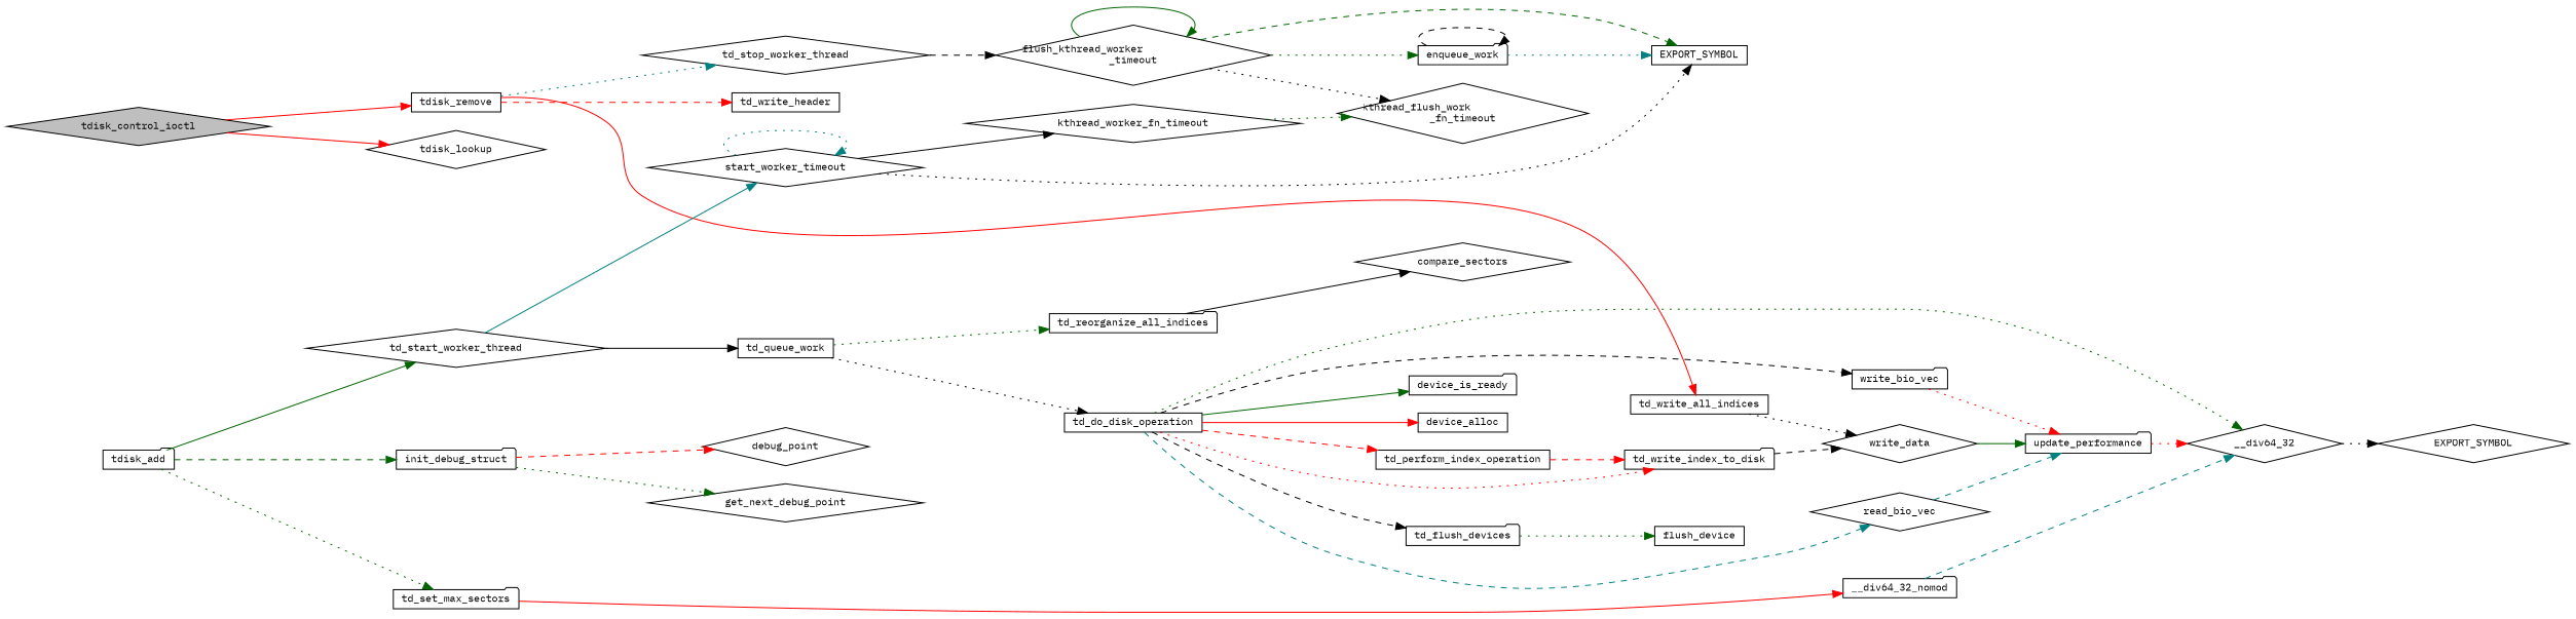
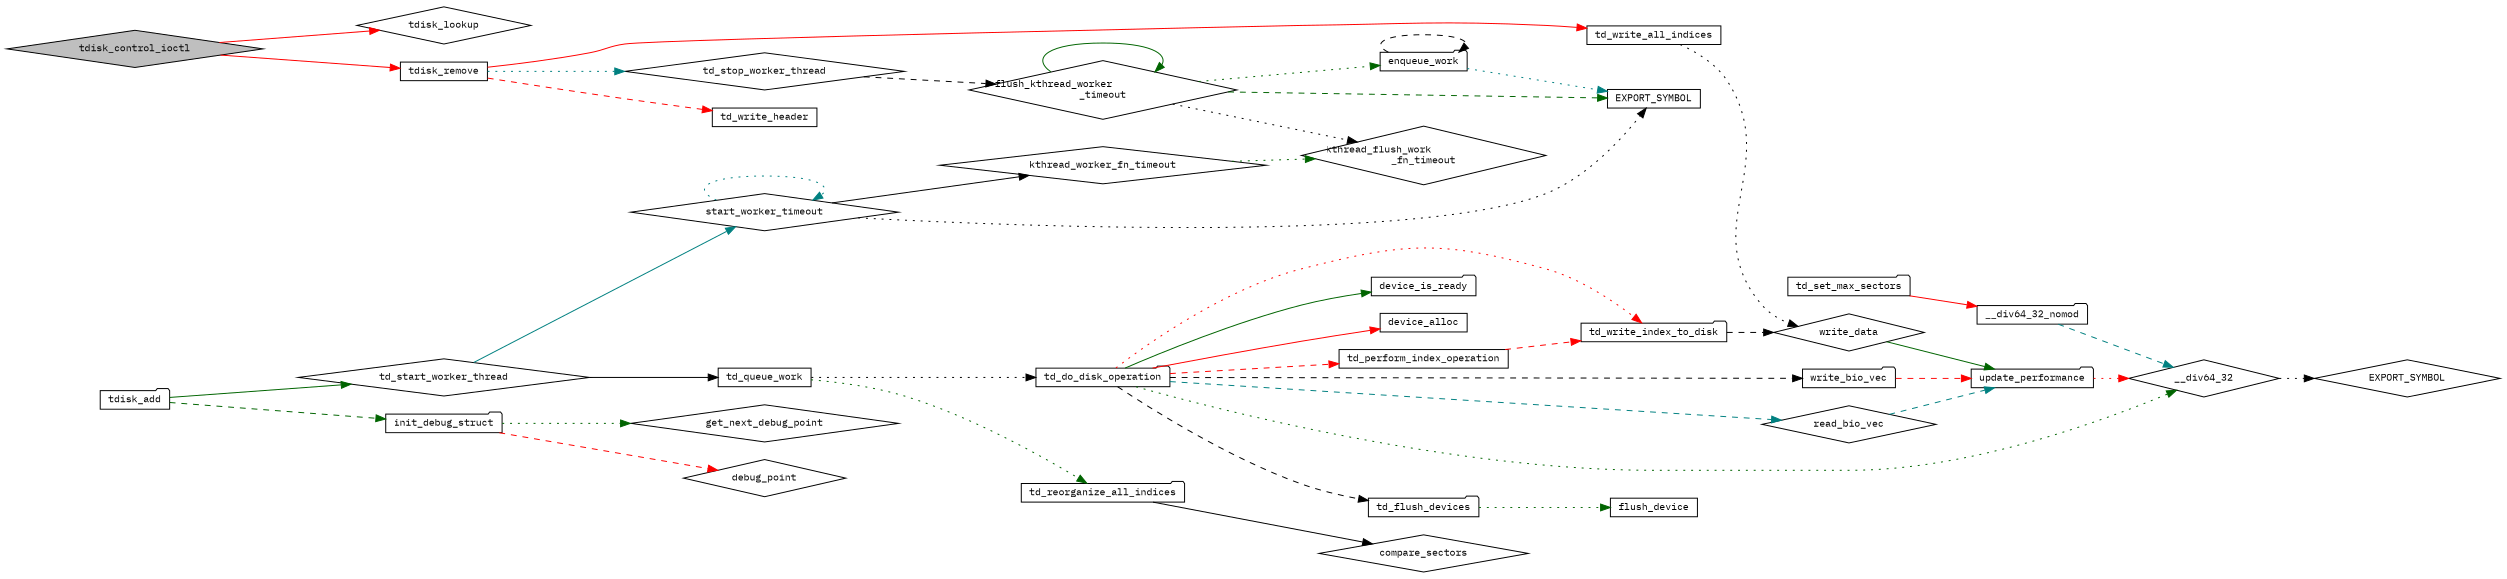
  digraph {
    fontname="IBM Plex Mono"
    rankdir=LR
    node [color=black fillcolor=white fontname="IBM Plex Mono" fontsize=10 shape=diamond style=filled]
    edge [color=darkgreen fontname="IBM Plex Mono" fontsize=10 labelfontname=Helvetica labelfontsize=10 style=dotted]
    n1 [fillcolor=grey75 fontcolor=black height=0.2 label=tdisk_control_ioctl width=0.4]
    n2 [height=0.2 label=tdisk_lookup width=0.4]
    n3 [height=0.2 label=tdisk_remove shape=box width=0.4]
    n4 [height=0.2 label=tdisk_add shape=folder width=0.4]
    n5 [height=0.2 label=td_set_max_sectors shape=folder width=0.4]
    n6 [height=0.2 label=td_start_worker_thread width=0.4]
    n7 [height=0.2 label=init_debug_struct shape=folder width=0.4]
    n8 [height=0.2 label=td_stop_worker_thread width=0.4]
    n9 [height=0.2 label=td_write_header shape=box width=0.4]
    n10 [height=0.2 label=td_write_all_indices shape=box width=0.4]
    n11 [height=0.2 label=__div64_32_nomod shape=folder width=0.4]
    n12 [height=0.2 label=td_queue_work shape=box width=0.4]
    n13 [height=0.2 label=start_worker_timeout width=0.4]
    n14 [height=0.2 label=debug_point width=0.4]
    n15 [height=0.2 label=get_next_debug_point width=0.4]
    n16 [height=0.2 label=__div64_32 width=0.4]
    n17 [height=0.2 label=EXPORT_SYMBOL width=0.4]
-   n18 [height=0.2 label=td_do_disk_operation shape=box width=0.4]
+   n18 [height=0.2 label=td_do_disk_operation shape=folder width=0.4]
    n19 [height=0.2 label=td_reorganize_all_indices shape=folder width=0.4]
    n20 [height=0.2 label=kthread_worker_fn_timeout width=0.4]
    n21 [height=0.2 label=EXPORT_SYMBOL shape=box width=0.4]
    n22 [height=0.2 label=td_flush_devices shape=folder width=0.4]
    n23 [height=0.2 label=td_perform_index_operation shape=box width=0.4]
    n24 [height=0.2 label=td_write_index_to_disk shape=folder width=0.4]
    n25 [height=0.2 label=device_is_ready shape=folder width=0.4]
    n26 [height=0.2 label=device_alloc shape=box width=0.4]
    n27 [height=0.2 label=write_bio_vec shape=folder width=0.4]
    n28 [height=0.2 label=read_bio_vec width=0.4]
    n29 [height=0.2 label=compare_sectors width=0.4]
    n30 [height=0.2 label=flush_device shape=box width=0.4]
    n31 [height=0.2 label=write_data width=0.4]
    n32 [height=0.2 label=update_performance shape=folder width=0.4]
    n33 [height=0.2 label="kthread_flush_work\l_fn_timeout" width=0.4]
    n34 [height=0.2 label="flush_kthread_worker\l_timeout" width=0.4]
    n35 [height=0.2 label=enqueue_work shape=folder width=0.4]
    n1 -> n2 [color=red style=solid]
    n1 -> n3 [color=red style=solid]
    n3 -> n8 [color=teal]
    n3 -> n9 [color=red style=dashed]
    n3 -> n10 [color=red style=solid]
-   n4 -> n5
    n4 -> n6 [style=solid]
    n4 -> n7 [style=dashed]
    n5 -> n11 [color=red style=solid]
    n6 -> n12 [color=black style=solid]
    n6 -> n13 [color=teal style=solid]
    n7 -> n14 [color=red style=dashed]
    n7 -> n15
    n8 -> n34 [color=black style=dashed]
    n10 -> n31 [color=black]
    n11 -> n16 [color=teal style=dashed]
    n12 -> n18 [color=black]
    n12 -> n19
    n13 -> n13 [color=teal]
    n13 -> n20 [color=black style=solid]
    n13 -> n21 [color=black]
    n16 -> n17 [color=black]
    n18 -> n16
    n18 -> n22 [color=black style=dashed]
    n18 -> n23 [color=red style=dashed]
    n18 -> n24 [color=red]
    n18 -> n25 [style=solid]
    n18 -> n26 [color=red style=solid]
    n18 -> n27 [color=black style=dashed]
    n18 -> n28 [color=teal style=dashed]
    n19 -> n29 [color=black style=solid]
    n20 -> n33
    n22 -> n30
    n23 -> n24 [color=red style=dashed]
    n24 -> n31 [color=black style=dashed]
-   n27 -> n32 [color=red]
+   n27 -> n32 [color=red style=dashed]
    n28 -> n32 [color=teal style=dashed]
    n31 -> n32 [style=solid]
    n32 -> n16 [color=red]
    n34 -> n21 [style=dashed]
    n34 -> n33 [color=black]
    n34 -> n34 [style=solid]
    n34 -> n35
    n35 -> n21 [color=teal]
    n35 -> n35 [color=black style=dashed]
  }
